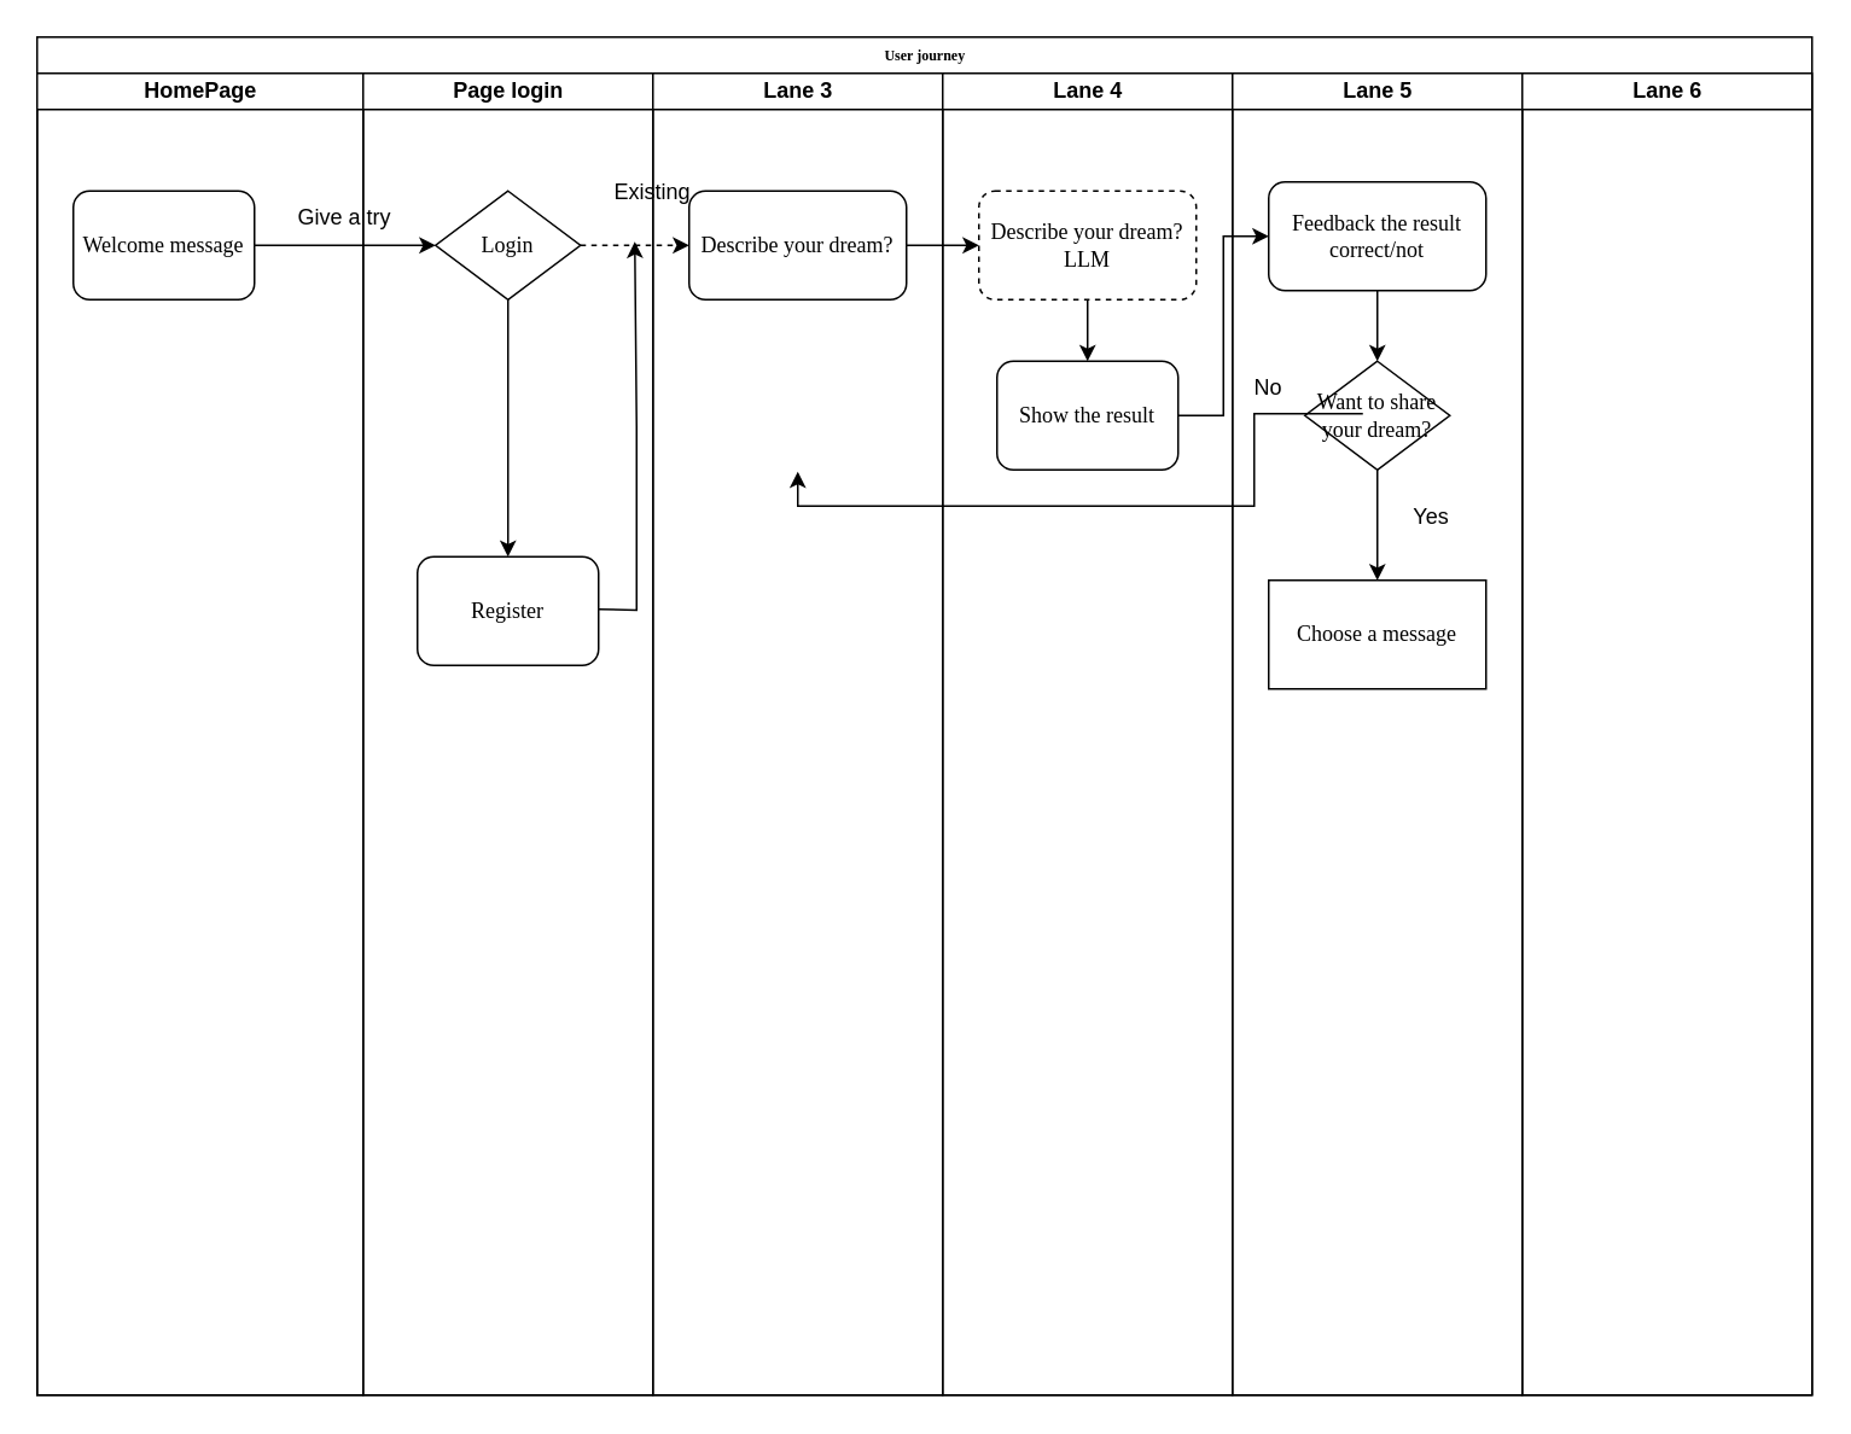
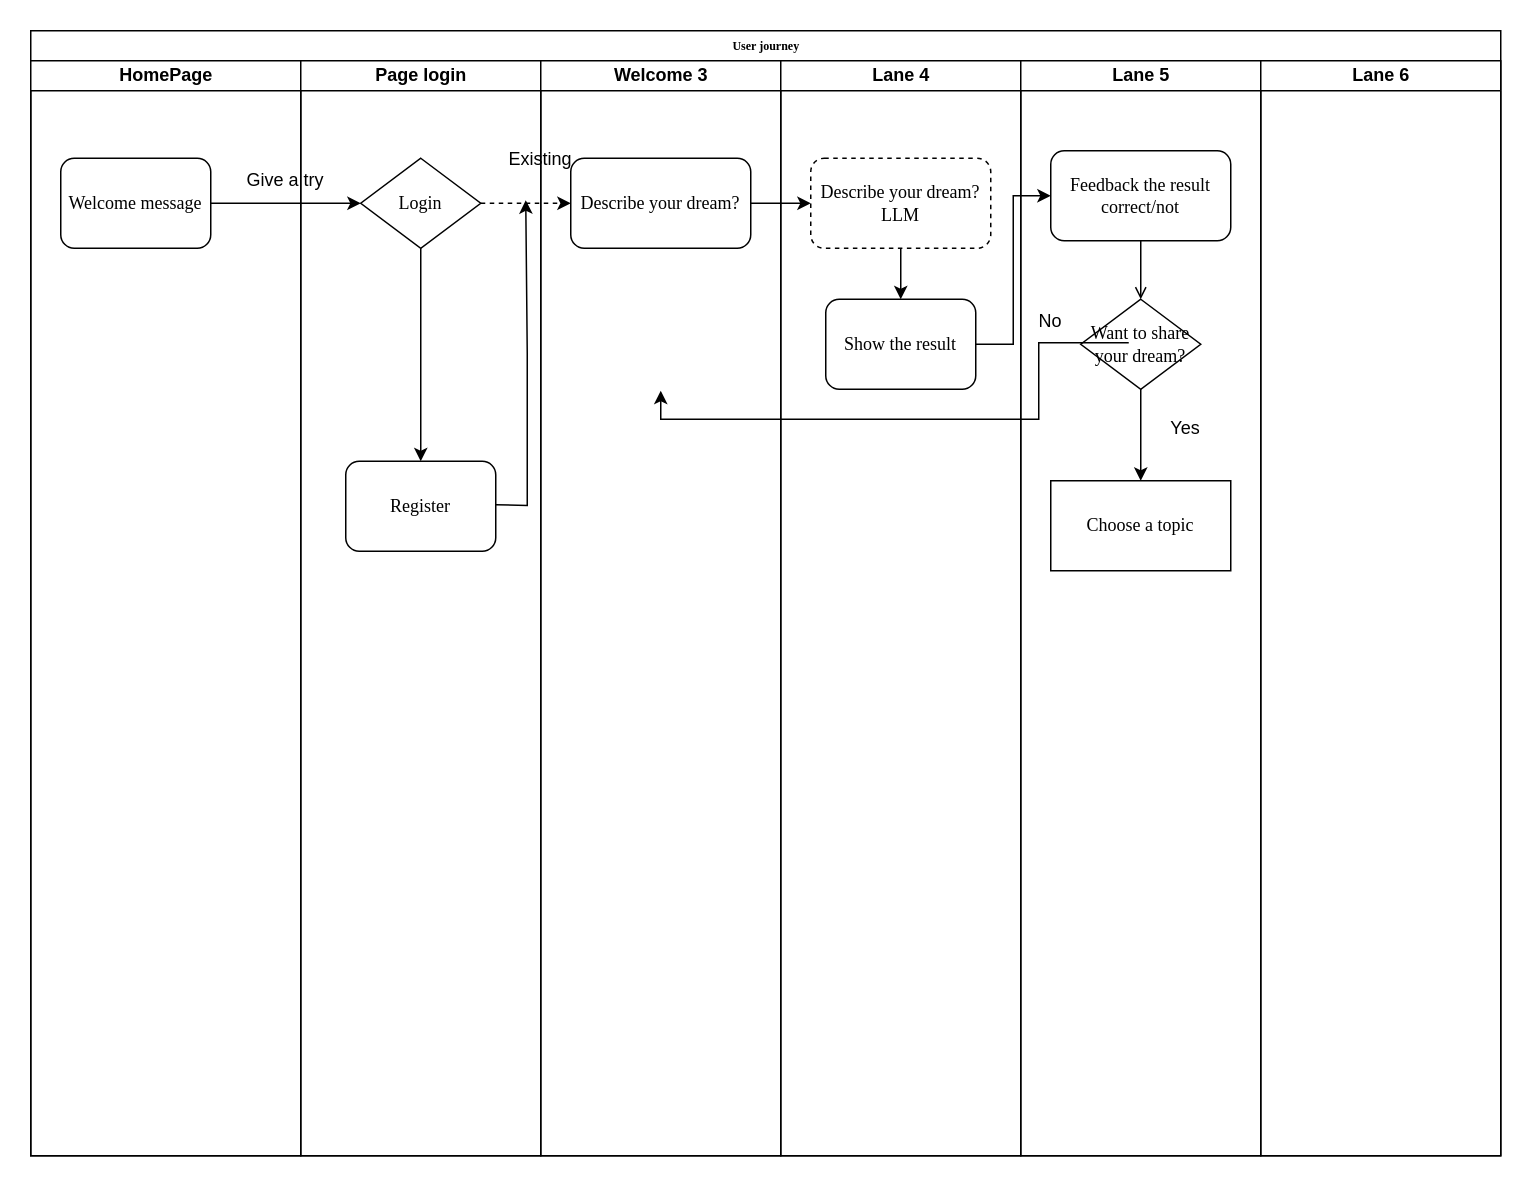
  <mxCell id="0" />
  <mxCell id="1" parent="0" />
  <mxCell id="2" value="User journey" style="swimlane;html=1;childLayout=stackLayout;startSize=20;rounded=0;shadow=0;labelBackgroundColor=none;strokeWidth=1;fontFamily=Verdana;fontSize=8;align=center;" parent="1" vertex="1"><mxGeometry x="20" y="20" width="980" height="750" as="geometry" /></mxCell>
  <mxCell id="3" value="HomePage" style="swimlane;html=1;startSize=20;" parent="2" vertex="1"><mxGeometry y="20" width="180" height="730" as="geometry" /></mxCell>
  <mxCell id="4" value="&lt;font style=&quot;font-size: 12px;&quot;&gt;Welcome message&lt;/font&gt;" style="rounded=1;whiteSpace=wrap;html=1;shadow=0;labelBackgroundColor=none;strokeWidth=1;fontFamily=Verdana;fontSize=8;align=center;" parent="3" vertex="1"><mxGeometry x="20" y="65" width="100" height="60" as="geometry" /></mxCell>
  <mxCell id="5" value="Give a try" style="text;strokeColor=none;align=center;fillColor=none;html=1;verticalAlign=middle;whiteSpace=wrap;rounded=0;" vertex="1" parent="3"><mxGeometry x="140" y="65" width="60" height="30" as="geometry" /></mxCell>
  <mxCell id="6" value="Page login" style="swimlane;html=1;startSize=20;" parent="2" vertex="1"><mxGeometry x="180" y="20" width="160" height="730" as="geometry" /></mxCell>
  <mxCell id="7" style="edgeStyle=orthogonalEdgeStyle;rounded=0;orthogonalLoop=1;jettySize=auto;html=1;" edge="1" parent="6"><mxGeometry relative="1" as="geometry"><mxPoint x="150" y="93" as="targetPoint" /><mxPoint x="130" y="296" as="sourcePoint" /></mxGeometry></mxCell>
  <mxCell id="8" value="&lt;font style=&quot;font-size: 12px;&quot;&gt;Register&lt;/font&gt;" style="rounded=1;whiteSpace=wrap;html=1;shadow=0;labelBackgroundColor=none;strokeWidth=1;fontFamily=Verdana;fontSize=8;align=center;" vertex="1" parent="6"><mxGeometry x="30" y="267" width="100" height="60" as="geometry" /></mxCell>
  <mxCell id="9" style="edgeStyle=orthogonalEdgeStyle;rounded=0;orthogonalLoop=1;jettySize=auto;html=1;entryX=0.5;entryY=0;entryDx=0;entryDy=0;" edge="1" parent="6" source="10" target="8"><mxGeometry relative="1" as="geometry" /></mxCell>
  <mxCell id="10" value="&lt;font style=&quot;font-size: 12px;&quot;&gt;Login&lt;/font&gt;" style="rhombus;whiteSpace=wrap;html=1;rounded=0;shadow=0;labelBackgroundColor=none;strokeWidth=1;fontFamily=Verdana;fontSize=8;align=center;" vertex="1" parent="6"><mxGeometry x="40" y="65" width="80" height="60" as="geometry" /></mxCell>
- <mxCell id="11" value="Lane 3" style="swimlane;html=1;startSize=20;" parent="2" vertex="1"><mxGeometry x="340" y="20" width="160" height="730" as="geometry" /></mxCell>
+ <mxCell id="11" value="Welcome 3" style="swimlane;html=1;startSize=20;" parent="2" vertex="1"><mxGeometry x="340" y="20" width="160" height="730" as="geometry" /></mxCell>
  <mxCell id="12" value="&lt;font style=&quot;font-size: 12px;&quot;&gt;Describe your dream?&lt;/font&gt;" style="whiteSpace=wrap;html=1;fontSize=8;fontFamily=Verdana;rounded=1;shadow=0;labelBackgroundColor=none;strokeWidth=1;" vertex="1" parent="11"><mxGeometry x="20" y="65" width="120" height="60" as="geometry" /></mxCell>
  <mxCell id="13" value="Existing" style="text;strokeColor=none;align=center;fillColor=none;html=1;verticalAlign=middle;whiteSpace=wrap;rounded=0;" vertex="1" parent="11"><mxGeometry x="-30" y="51" width="60" height="30" as="geometry" /></mxCell>
  <mxCell id="14" value="Lane 4" style="swimlane;html=1;startSize=20;" parent="2" vertex="1"><mxGeometry x="500" y="20" width="160" height="730" as="geometry" /></mxCell>
  <mxCell id="15" value="&lt;font style=&quot;font-size: 12px;&quot;&gt;Show the result&lt;/font&gt;" style="rounded=1;whiteSpace=wrap;html=1;shadow=0;labelBackgroundColor=none;strokeWidth=1;fontFamily=Verdana;fontSize=8;align=center;" parent="14" vertex="1"><mxGeometry x="30" y="159" width="100" height="60" as="geometry" /></mxCell>
  <mxCell id="16" style="edgeStyle=orthogonalEdgeStyle;rounded=0;orthogonalLoop=1;jettySize=auto;html=1;entryX=0.5;entryY=0;entryDx=0;entryDy=0;" edge="1" parent="14" source="17" target="15"><mxGeometry relative="1" as="geometry" /></mxCell>
  <mxCell id="17" value="&lt;font style=&quot;font-size: 12px;&quot;&gt;Describe your dream? LLM&lt;/font&gt;" style="whiteSpace=wrap;html=1;fontSize=8;fontFamily=Verdana;rounded=1;shadow=0;labelBackgroundColor=none;strokeWidth=1;dashed=1;" vertex="1" parent="14"><mxGeometry x="20" y="65" width="120" height="60" as="geometry" /></mxCell>
  <mxCell id="18" value="Lane 5" style="swimlane;html=1;startSize=20;" parent="2" vertex="1"><mxGeometry x="660" y="20" width="160" height="730" as="geometry" /></mxCell>
  <mxCell id="19" value="" style="edgeStyle=orthogonalEdgeStyle;rounded=0;orthogonalLoop=1;jettySize=auto;html=1;" edge="1" parent="18" source="20" target="23"><mxGeometry relative="1" as="geometry" /></mxCell>
  <mxCell id="20" value="&lt;span style=&quot;font-size: 12px;&quot;&gt;Want to share your dream?&lt;/span&gt;" style="rhombus;whiteSpace=wrap;html=1;rounded=0;shadow=0;labelBackgroundColor=none;strokeWidth=1;fontFamily=Verdana;fontSize=8;align=center;" vertex="1" parent="18"><mxGeometry x="40" y="159" width="80" height="60" as="geometry" /></mxCell>
- <mxCell id="21" style="edgeStyle=orthogonalEdgeStyle;rounded=0;orthogonalLoop=1;jettySize=auto;html=1;entryX=0.5;entryY=0;entryDx=0;entryDy=0;" edge="1" parent="18" source="22" target="20"><mxGeometry relative="1" as="geometry" /></mxCell>
+ <mxCell id="21" style="edgeStyle=orthogonalEdgeStyle;rounded=0;orthogonalLoop=1;jettySize=auto;html=1;entryX=0.5;entryY=0;entryDx=0;entryDy=0;endArrow=open;" edge="1" parent="18" source="22" target="20"><mxGeometry relative="1" as="geometry" /></mxCell>
  <mxCell id="22" value="&lt;span style=&quot;font-size: 12px;&quot;&gt;Feedback the result correct/not&lt;/span&gt;" style="whiteSpace=wrap;html=1;fontSize=8;fontFamily=Verdana;rounded=1;shadow=0;labelBackgroundColor=none;strokeWidth=1;" vertex="1" parent="18"><mxGeometry x="20" y="60" width="120" height="60" as="geometry" /></mxCell>
- <mxCell id="23" value="&lt;font style=&quot;font-size: 12px;&quot;&gt;Choose a message&lt;/font&gt;" style="whiteSpace=wrap;html=1;fontSize=8;fontFamily=Verdana;rounded=0;shadow=0;labelBackgroundColor=none;strokeWidth=1;" vertex="1" parent="18"><mxGeometry x="20" y="280" width="120" height="60" as="geometry" /></mxCell>
+ <mxCell id="23" value="&lt;font style=&quot;font-size: 12px;&quot;&gt;Choose a topic&lt;/font&gt;" style="whiteSpace=wrap;html=1;fontSize=8;fontFamily=Verdana;rounded=0;shadow=0;labelBackgroundColor=none;strokeWidth=1;" vertex="1" parent="18"><mxGeometry x="20" y="280" width="120" height="60" as="geometry" /></mxCell>
  <mxCell id="24" value="Yes" style="text;strokeColor=none;align=center;fillColor=none;html=1;verticalAlign=middle;whiteSpace=wrap;rounded=0;" vertex="1" parent="18"><mxGeometry x="80" y="230" width="60" height="30" as="geometry" /></mxCell>
  <mxCell id="25" value="No" style="text;strokeColor=none;align=center;fillColor=none;html=1;verticalAlign=middle;whiteSpace=wrap;rounded=0;" vertex="1" parent="18"><mxGeometry x="-10" y="159" width="60" height="30" as="geometry" /></mxCell>
  <mxCell id="26" value="Lane 6" style="swimlane;html=1;startSize=20;" parent="2" vertex="1"><mxGeometry x="820" y="20" width="160" height="730" as="geometry" /></mxCell>
  <mxCell id="27" style="edgeStyle=orthogonalEdgeStyle;rounded=0;orthogonalLoop=1;jettySize=auto;html=1;entryX=0;entryY=0.5;entryDx=0;entryDy=0;" edge="1" parent="2" source="4" target="10"><mxGeometry relative="1" as="geometry" /></mxCell>
  <mxCell id="28" style="edgeStyle=orthogonalEdgeStyle;rounded=0;orthogonalLoop=1;jettySize=auto;html=1;entryX=0;entryY=0.5;entryDx=0;entryDy=0;dashed=1;" edge="1" parent="2" source="10" target="12"><mxGeometry relative="1" as="geometry" /></mxCell>
  <mxCell id="29" style="edgeStyle=orthogonalEdgeStyle;rounded=0;orthogonalLoop=1;jettySize=auto;html=1;entryX=0;entryY=0.5;entryDx=0;entryDy=0;" edge="1" parent="2" source="12" target="17"><mxGeometry relative="1" as="geometry" /></mxCell>
  <mxCell id="30" style="edgeStyle=orthogonalEdgeStyle;rounded=0;orthogonalLoop=1;jettySize=auto;html=1;" edge="1" parent="2"><mxGeometry relative="1" as="geometry"><mxPoint x="732" y="208" as="sourcePoint" /><mxPoint x="420" y="240" as="targetPoint" /><Array as="points"><mxPoint x="672" y="208" /><mxPoint x="672" y="259" /><mxPoint x="420" y="259" /><mxPoint x="420" y="239" /></Array></mxGeometry></mxCell>
  <mxCell id="31" style="edgeStyle=orthogonalEdgeStyle;rounded=0;orthogonalLoop=1;jettySize=auto;html=1;entryX=0;entryY=0.5;entryDx=0;entryDy=0;" edge="1" parent="2" source="15" target="22"><mxGeometry relative="1" as="geometry" /></mxCell>
